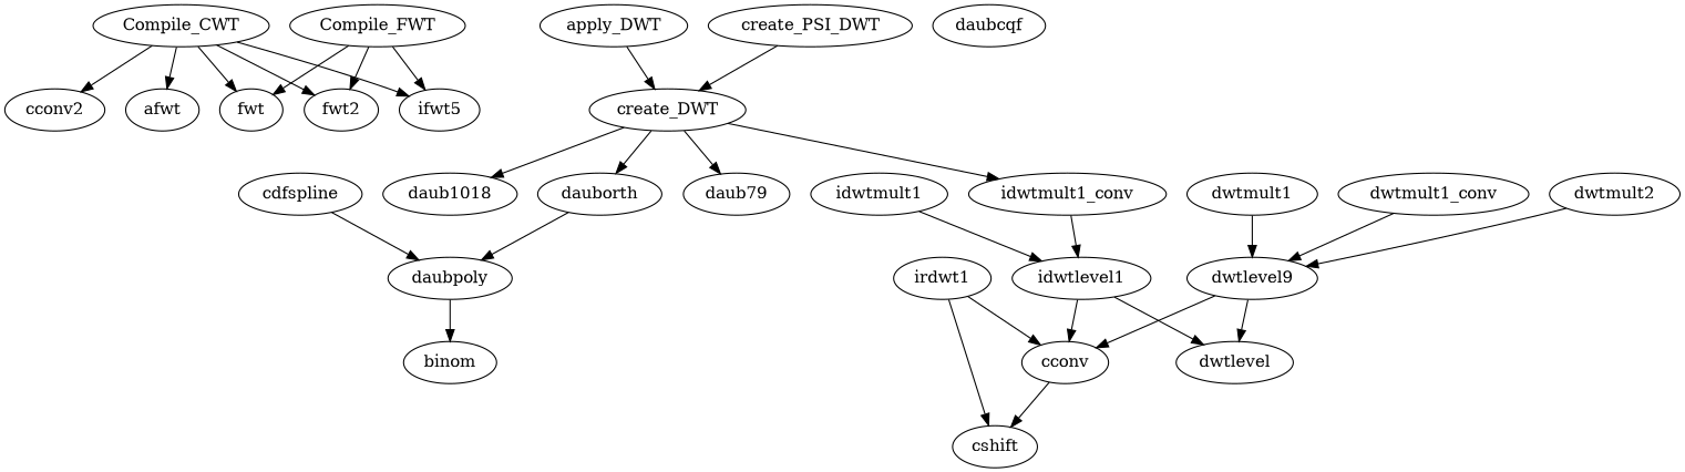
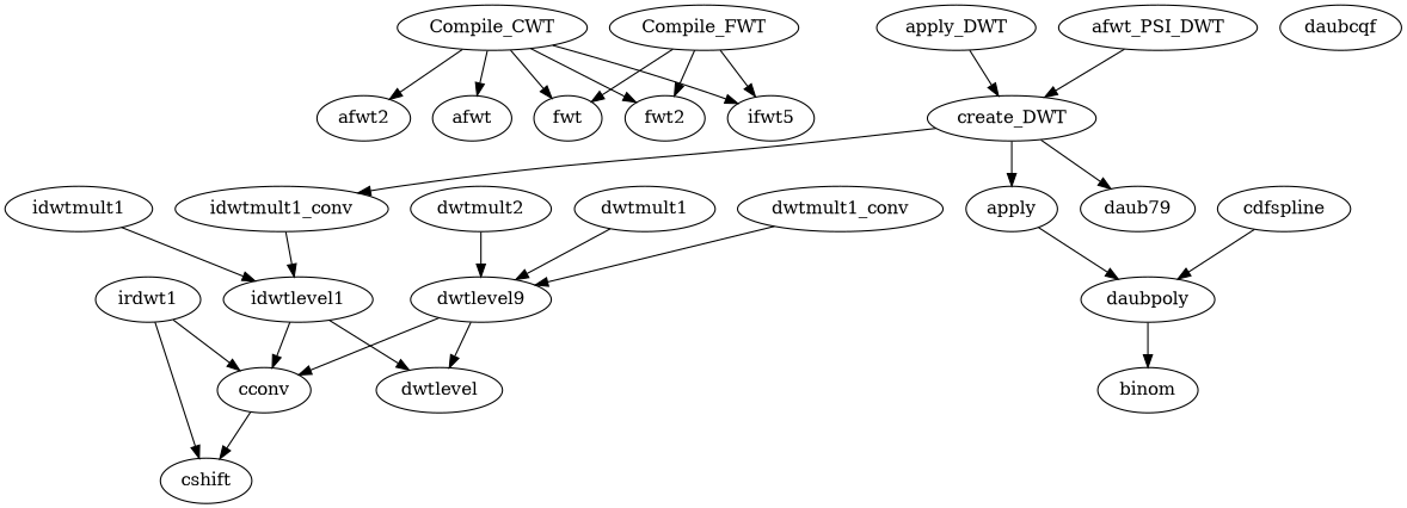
  digraph {
    Compile_CWT
    afwt
-   afwt2 [label=cconv2]
+   afwt2
    fwt
    fwt2
    n6 [label=ifwt5]
    Compile_FWT
    apply_DWT
    create_DWT
-   daub1018
    daub79
-   dauborth
+   dauborth [label=apply]
    idwtmult1_conv
    daubpoly
    idwtlevel1
    cconv
    cshift
    cdfspline
    binom
    n20 [label=dwtlevel]
-   create_PSI_DWT
+   create_PSI_DWT [label=afwt_PSI_DWT]
    n22 [label=dwtlevel9]
    dwtmult1
    dwtmult1_conv
    dwtmult2
    idwtmult1
    irdwt1
    daubcqf
    Compile_CWT -> afwt
    Compile_CWT -> afwt2
    Compile_CWT -> fwt
    Compile_CWT -> fwt2
    Compile_CWT -> n6
    Compile_FWT -> fwt
    Compile_FWT -> fwt2
    Compile_FWT -> n6
    apply_DWT -> create_DWT
-   create_DWT -> daub1018
    create_DWT -> daub79
    create_DWT -> dauborth
    create_DWT -> idwtmult1_conv
    dauborth -> daubpoly
    idwtmult1_conv -> idwtlevel1
    daubpoly -> binom
    idwtlevel1 -> cconv
    idwtlevel1 -> n20
    cconv -> cshift
    cdfspline -> daubpoly
    create_PSI_DWT -> create_DWT
    n22 -> cconv
    n22 -> n20
    dwtmult1 -> n22
    dwtmult1_conv -> n22
    dwtmult2 -> n22
    idwtmult1 -> idwtlevel1
    irdwt1 -> cconv
    irdwt1 -> cshift
  }
